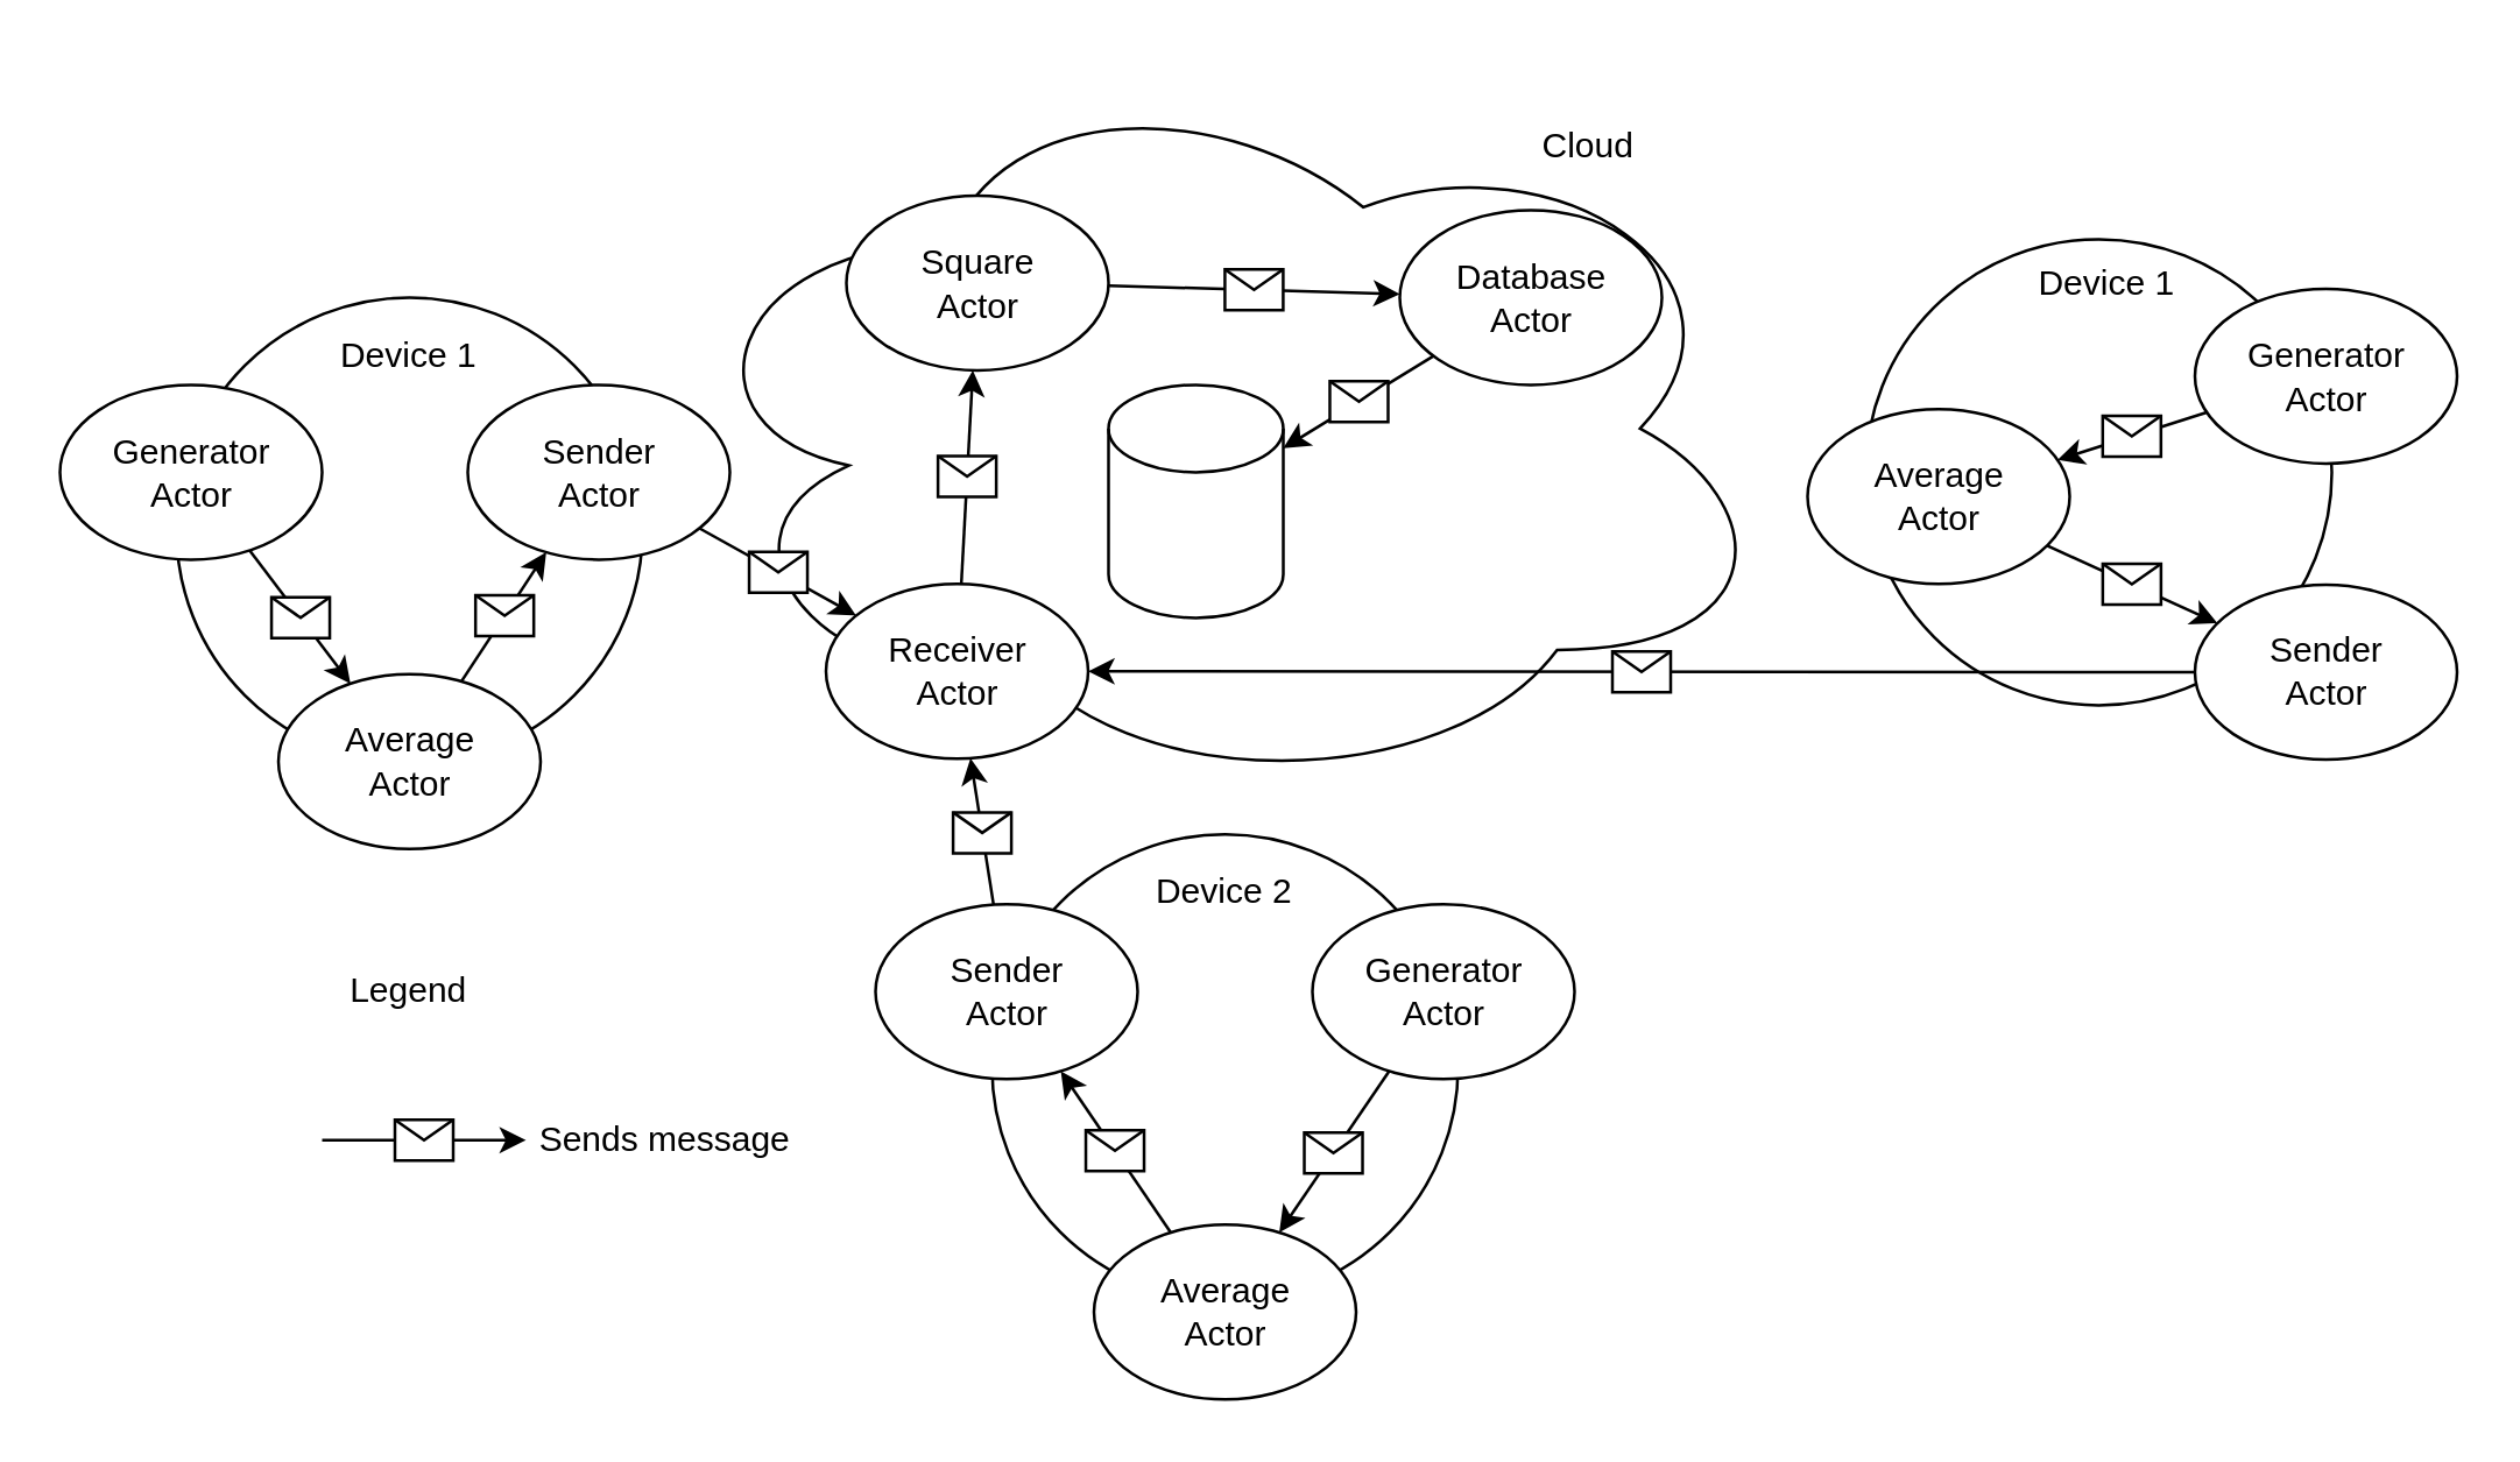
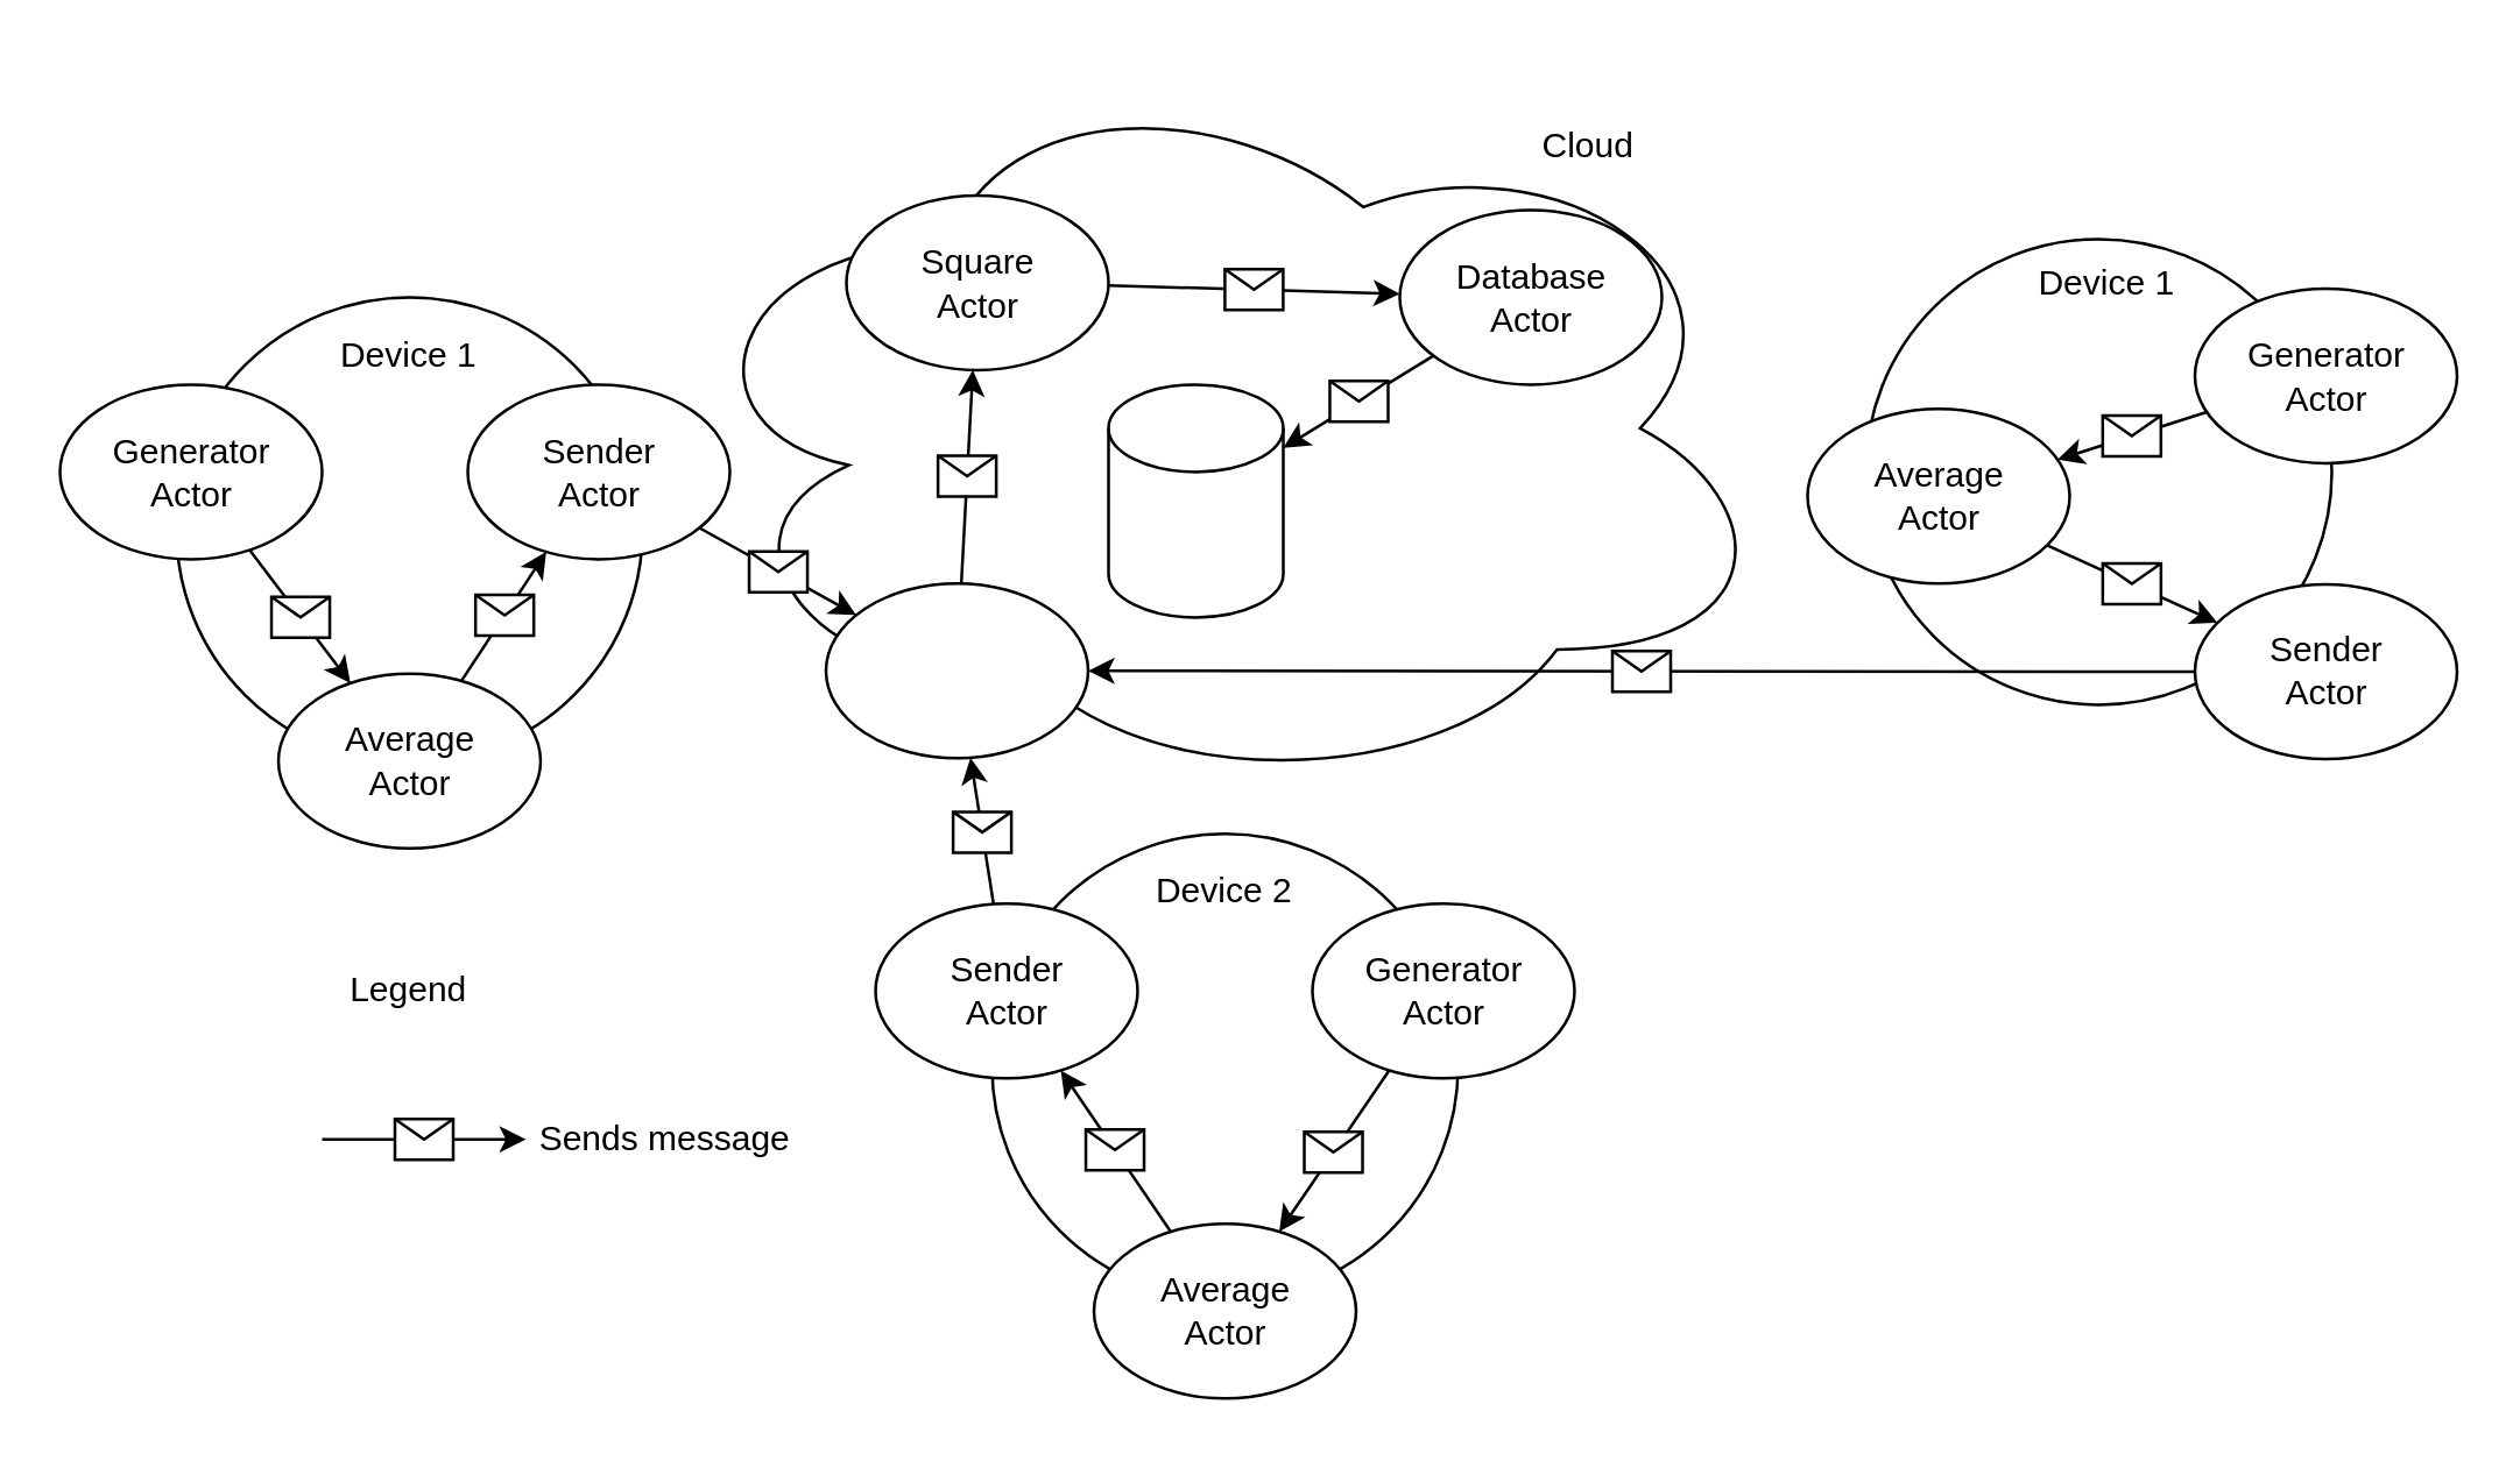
  <mxCell id="0" />
  <mxCell id="1" parent="0" />
  <mxCell id="2" value="" style="ellipse;whiteSpace=wrap;html=1;aspect=fixed;" parent="1" vertex="1"><mxGeometry x="60" y="101.66" width="160" height="160" as="geometry" /></mxCell>
  <mxCell id="3" value="" style="ellipse;shape=cloud;whiteSpace=wrap;html=1;" parent="1" vertex="1"><mxGeometry x="230" y="20" width="380" height="253.33" as="geometry" /></mxCell>
  <mxCell id="4" value="" style="group" parent="1" vertex="1" connectable="0"><mxGeometry x="20" y="131.66" width="90" height="60" as="geometry" /></mxCell>
  <mxCell id="5" value="" style="ellipse;whiteSpace=wrap;html=1;" parent="4" vertex="1"><mxGeometry width="90" height="60" as="geometry" /></mxCell>
  <mxCell id="6" value="Generator Actor" style="text;html=1;strokeColor=none;fillColor=none;align=center;verticalAlign=middle;whiteSpace=wrap;rounded=0;" parent="4" vertex="1"><mxGeometry x="22.5" y="18.75" width="45" height="22.5" as="geometry" /></mxCell>
  <mxCell id="7" value="Device 1" style="text;html=1;strokeColor=none;fillColor=none;align=center;verticalAlign=middle;whiteSpace=wrap;rounded=0;" parent="1" vertex="1"><mxGeometry x="110" y="106.66" width="60" height="30" as="geometry" /></mxCell>
  <mxCell id="8" value="" style="group" parent="1" vertex="1" connectable="0"><mxGeometry x="160" y="131.66" width="90" height="60" as="geometry" /></mxCell>
  <mxCell id="9" value="" style="ellipse;whiteSpace=wrap;html=1;" parent="8" vertex="1"><mxGeometry width="90" height="60" as="geometry" /></mxCell>
  <mxCell id="10" value="" style="group" parent="8" vertex="1" connectable="0"><mxGeometry width="90" height="60" as="geometry" /></mxCell>
  <mxCell id="11" value="Sender&lt;br&gt;Actor" style="text;html=1;strokeColor=none;fillColor=none;align=center;verticalAlign=middle;whiteSpace=wrap;rounded=0;" parent="10" vertex="1"><mxGeometry x="22.5" y="18.75" width="45" height="22.5" as="geometry" /></mxCell>
  <mxCell id="12" value="Cloud" style="text;html=1;strokeColor=none;fillColor=none;align=center;verticalAlign=middle;whiteSpace=wrap;rounded=0;" parent="1" vertex="1"><mxGeometry x="515" y="35" width="60" height="30" as="geometry" /></mxCell>
  <mxCell id="13" value="Legend" style="text;html=1;strokeColor=none;fillColor=none;align=center;verticalAlign=middle;whiteSpace=wrap;rounded=0;" parent="1" vertex="1"><mxGeometry x="110" y="325" width="60" height="30" as="geometry" /></mxCell>
  <mxCell id="14" value="" style="endArrow=classic;html=1;" parent="1" edge="1"><mxGeometry relative="1" as="geometry"><mxPoint x="110" y="391" as="sourcePoint" /><mxPoint x="180" y="391" as="targetPoint" /></mxGeometry></mxCell>
  <mxCell id="15" value="" style="shape=message;html=1;outlineConnect=0;" parent="14" vertex="1"><mxGeometry width="20" height="14" relative="1" as="geometry"><mxPoint x="-10" y="-7" as="offset" /></mxGeometry></mxCell>
  <mxCell id="16" value="Sends message" style="text;html=1;strokeColor=none;fillColor=none;align=center;verticalAlign=middle;whiteSpace=wrap;rounded=0;" parent="1" vertex="1"><mxGeometry x="173" y="376" width="110" height="30" as="geometry" /></mxCell>
  <mxCell id="17" value="" style="ellipse;whiteSpace=wrap;html=1;aspect=fixed;" parent="1" vertex="1"><mxGeometry x="340" y="286" width="160" height="160" as="geometry" /></mxCell>
  <mxCell id="18" value="" style="group" parent="1" vertex="1" connectable="0"><mxGeometry x="450" y="310" width="90" height="60" as="geometry" /></mxCell>
  <mxCell id="19" value="" style="ellipse;whiteSpace=wrap;html=1;" parent="18" vertex="1"><mxGeometry width="90" height="60" as="geometry" /></mxCell>
  <mxCell id="20" value="Generator Actor" style="text;html=1;strokeColor=none;fillColor=none;align=center;verticalAlign=middle;whiteSpace=wrap;rounded=0;" parent="18" vertex="1"><mxGeometry x="22.5" y="18.75" width="45" height="22.5" as="geometry" /></mxCell>
  <mxCell id="21" value="Device 2" style="text;html=1;strokeColor=none;fillColor=none;align=center;verticalAlign=middle;whiteSpace=wrap;rounded=0;" parent="1" vertex="1"><mxGeometry x="390" y="291" width="60" height="30" as="geometry" /></mxCell>
  <mxCell id="22" value="" style="group" parent="1" vertex="1" connectable="0"><mxGeometry x="300" y="310" width="90" height="60" as="geometry" /></mxCell>
  <mxCell id="23" value="" style="ellipse;whiteSpace=wrap;html=1;" parent="22" vertex="1"><mxGeometry width="90" height="60" as="geometry" /></mxCell>
  <mxCell id="24" value="" style="group" parent="22" vertex="1" connectable="0"><mxGeometry width="90" height="60" as="geometry" /></mxCell>
  <mxCell id="25" value="Sender&lt;br&gt;Actor" style="text;html=1;strokeColor=none;fillColor=none;align=center;verticalAlign=middle;whiteSpace=wrap;rounded=0;" parent="24" vertex="1"><mxGeometry x="22.5" y="18.75" width="45" height="22.5" as="geometry" /></mxCell>
  <mxCell id="26" value="" style="group" parent="1" vertex="1" connectable="0"><mxGeometry x="283" y="200" width="90" height="60" as="geometry" /></mxCell>
  <mxCell id="27" value="" style="ellipse;whiteSpace=wrap;html=1;" parent="26" vertex="1"><mxGeometry width="90" height="60" as="geometry" /></mxCell>
- <mxCell id="28" value="Receiver Actor" style="text;html=1;strokeColor=none;fillColor=none;align=center;verticalAlign=middle;whiteSpace=wrap;rounded=0;" parent="26" vertex="1"><mxGeometry x="22.5" y="18.75" width="45" height="22.5" as="geometry" /></mxCell>
  <mxCell id="29" value="" style="group" parent="1" vertex="1" connectable="0"><mxGeometry x="290" y="66.66" width="90" height="60" as="geometry" /></mxCell>
  <mxCell id="30" value="" style="ellipse;whiteSpace=wrap;html=1;" parent="29" vertex="1"><mxGeometry width="90" height="60" as="geometry" /></mxCell>
  <mxCell id="31" value="Square Actor" style="text;html=1;strokeColor=none;fillColor=none;align=center;verticalAlign=middle;whiteSpace=wrap;rounded=0;" parent="29" vertex="1"><mxGeometry x="22.5" y="18.75" width="45" height="22.5" as="geometry" /></mxCell>
  <mxCell id="32" value="" style="shape=cylinder3;whiteSpace=wrap;html=1;boundedLbl=1;backgroundOutline=1;size=15;" parent="1" vertex="1"><mxGeometry x="380" y="131.66" width="60" height="80" as="geometry" /></mxCell>
  <mxCell id="33" value="" style="endArrow=classic;html=1;" parent="1" source="5" target="67" edge="1"><mxGeometry relative="1" as="geometry"><mxPoint x="190" y="-20" as="sourcePoint" /><mxPoint x="290" y="-20" as="targetPoint" /></mxGeometry></mxCell>
  <mxCell id="34" value="" style="shape=message;html=1;outlineConnect=0;" parent="33" vertex="1"><mxGeometry width="20" height="14" relative="1" as="geometry"><mxPoint x="-10" y="-7" as="offset" /></mxGeometry></mxCell>
  <mxCell id="35" value="" style="endArrow=classic;html=1;" parent="1" source="19" target="64" edge="1"><mxGeometry relative="1" as="geometry"><mxPoint x="510" y="350" as="sourcePoint" /><mxPoint x="610" y="350" as="targetPoint" /></mxGeometry></mxCell>
  <mxCell id="36" value="" style="shape=message;html=1;outlineConnect=0;" parent="35" vertex="1"><mxGeometry width="20" height="14" relative="1" as="geometry"><mxPoint x="-10" y="-7" as="offset" /></mxGeometry></mxCell>
  <mxCell id="37" value="" style="ellipse;whiteSpace=wrap;html=1;aspect=fixed;" parent="1" vertex="1"><mxGeometry x="640" y="81.66" width="160" height="160" as="geometry" /></mxCell>
  <mxCell id="38" value="" style="group" parent="1" vertex="1" connectable="0"><mxGeometry x="753" y="98.66" width="90" height="60" as="geometry" /></mxCell>
  <mxCell id="39" value="" style="ellipse;whiteSpace=wrap;html=1;" parent="38" vertex="1"><mxGeometry width="90" height="60" as="geometry" /></mxCell>
  <mxCell id="40" value="Generator Actor" style="text;html=1;strokeColor=none;fillColor=none;align=center;verticalAlign=middle;whiteSpace=wrap;rounded=0;" parent="38" vertex="1"><mxGeometry x="22.5" y="18.75" width="45" height="22.5" as="geometry" /></mxCell>
  <mxCell id="41" value="Device 1" style="text;html=1;strokeColor=none;fillColor=none;align=center;verticalAlign=middle;whiteSpace=wrap;rounded=0;" parent="1" vertex="1"><mxGeometry x="693" y="81.66" width="60" height="30" as="geometry" /></mxCell>
  <mxCell id="42" value="" style="group" parent="1" vertex="1" connectable="0"><mxGeometry x="753" y="200.33" width="90" height="60" as="geometry" /></mxCell>
  <mxCell id="43" value="" style="ellipse;whiteSpace=wrap;html=1;" parent="42" vertex="1"><mxGeometry width="90" height="60" as="geometry" /></mxCell>
  <mxCell id="44" value="" style="group" parent="42" vertex="1" connectable="0"><mxGeometry width="90" height="60" as="geometry" /></mxCell>
  <mxCell id="45" value="Sender&lt;br&gt;Actor" style="text;html=1;strokeColor=none;fillColor=none;align=center;verticalAlign=middle;whiteSpace=wrap;rounded=0;" parent="44" vertex="1"><mxGeometry x="22.5" y="18.75" width="45" height="22.5" as="geometry" /></mxCell>
  <mxCell id="46" value="" style="endArrow=classic;html=1;" parent="1" source="39" target="74" edge="1"><mxGeometry relative="1" as="geometry"><mxPoint x="770" y="-53" as="sourcePoint" /><mxPoint x="870" y="-53" as="targetPoint" /></mxGeometry></mxCell>
  <mxCell id="47" value="" style="shape=message;html=1;outlineConnect=0;" parent="46" vertex="1"><mxGeometry width="20" height="14" relative="1" as="geometry"><mxPoint x="-10" y="-7" as="offset" /></mxGeometry></mxCell>
  <mxCell id="48" value="" style="endArrow=classic;html=1;" parent="1" source="9" target="27" edge="1"><mxGeometry relative="1" as="geometry"><mxPoint x="130" y="0" as="sourcePoint" /><mxPoint x="230" y="0" as="targetPoint" /></mxGeometry></mxCell>
  <mxCell id="49" value="" style="shape=message;html=1;outlineConnect=0;" parent="48" vertex="1"><mxGeometry width="20" height="14" relative="1" as="geometry"><mxPoint x="-10" y="-7" as="offset" /></mxGeometry></mxCell>
  <mxCell id="50" value="" style="endArrow=classic;html=1;" parent="1" source="23" target="27" edge="1"><mxGeometry relative="1" as="geometry"><mxPoint x="160" y="290" as="sourcePoint" /><mxPoint x="260" y="290" as="targetPoint" /></mxGeometry></mxCell>
  <mxCell id="51" value="" style="shape=message;html=1;outlineConnect=0;" parent="50" vertex="1"><mxGeometry width="20" height="14" relative="1" as="geometry"><mxPoint x="-10" y="-7" as="offset" /></mxGeometry></mxCell>
  <mxCell id="52" value="" style="endArrow=classic;html=1;" parent="1" source="43" target="27" edge="1"><mxGeometry relative="1" as="geometry"><mxPoint x="190" y="-20" as="sourcePoint" /><mxPoint x="290" y="-20" as="targetPoint" /></mxGeometry></mxCell>
  <mxCell id="53" value="" style="shape=message;html=1;outlineConnect=0;" parent="52" vertex="1"><mxGeometry width="20" height="14" relative="1" as="geometry"><mxPoint x="-10" y="-7" as="offset" /></mxGeometry></mxCell>
  <mxCell id="54" value="" style="endArrow=classic;html=1;" parent="1" source="27" target="30" edge="1"><mxGeometry relative="1" as="geometry"><mxPoint x="230" y="20" as="sourcePoint" /><mxPoint x="330" y="20" as="targetPoint" /></mxGeometry></mxCell>
  <mxCell id="55" value="" style="shape=message;html=1;outlineConnect=0;" parent="54" vertex="1"><mxGeometry width="20" height="14" relative="1" as="geometry"><mxPoint x="-10" y="-7" as="offset" /></mxGeometry></mxCell>
  <mxCell id="56" value="" style="group" parent="1" vertex="1" connectable="0"><mxGeometry x="480" y="71.66" width="90" height="60" as="geometry" /></mxCell>
  <mxCell id="57" value="" style="ellipse;whiteSpace=wrap;html=1;" parent="56" vertex="1"><mxGeometry width="90" height="60" as="geometry" /></mxCell>
  <mxCell id="58" value="Database Actor" style="text;html=1;strokeColor=none;fillColor=none;align=center;verticalAlign=middle;whiteSpace=wrap;rounded=0;" parent="56" vertex="1"><mxGeometry x="22.5" y="18.75" width="45" height="22.5" as="geometry" /></mxCell>
  <mxCell id="59" value="" style="endArrow=classic;html=1;" parent="1" source="30" target="57" edge="1"><mxGeometry relative="1" as="geometry"><mxPoint x="500" y="-10" as="sourcePoint" /><mxPoint x="600" y="-10" as="targetPoint" /></mxGeometry></mxCell>
  <mxCell id="60" value="" style="shape=message;html=1;outlineConnect=0;" parent="59" vertex="1"><mxGeometry width="20" height="14" relative="1" as="geometry"><mxPoint x="-10" y="-7" as="offset" /></mxGeometry></mxCell>
  <mxCell id="61" value="" style="endArrow=classic;html=1;" parent="1" source="57" target="32" edge="1"><mxGeometry relative="1" as="geometry"><mxPoint x="450" y="-40" as="sourcePoint" /><mxPoint x="550" y="-40" as="targetPoint" /></mxGeometry></mxCell>
  <mxCell id="62" value="" style="shape=message;html=1;outlineConnect=0;" parent="61" vertex="1"><mxGeometry width="20" height="14" relative="1" as="geometry"><mxPoint x="-10" y="-7" as="offset" /></mxGeometry></mxCell>
  <mxCell id="63" value="" style="group" vertex="1" connectable="0" parent="1"><mxGeometry x="375" y="420" width="90" height="60" as="geometry" /></mxCell>
  <mxCell id="64" value="" style="ellipse;whiteSpace=wrap;html=1;" vertex="1" parent="63"><mxGeometry width="90" height="60" as="geometry" /></mxCell>
  <mxCell id="65" value="Average Actor" style="text;html=1;strokeColor=none;fillColor=none;align=center;verticalAlign=middle;whiteSpace=wrap;rounded=0;" vertex="1" parent="63"><mxGeometry x="22.5" y="18.75" width="45" height="22.5" as="geometry" /></mxCell>
  <mxCell id="66" value="" style="group" vertex="1" connectable="0" parent="1"><mxGeometry x="95" y="231" width="90" height="60" as="geometry" /></mxCell>
  <mxCell id="67" value="" style="ellipse;whiteSpace=wrap;html=1;" vertex="1" parent="66"><mxGeometry width="90" height="60" as="geometry" /></mxCell>
  <mxCell id="68" value="Average Actor" style="text;html=1;strokeColor=none;fillColor=none;align=center;verticalAlign=middle;whiteSpace=wrap;rounded=0;" vertex="1" parent="66"><mxGeometry x="22.5" y="18.75" width="45" height="22.5" as="geometry" /></mxCell>
  <mxCell id="69" value="" style="endArrow=classic;html=1;" edge="1" parent="1" source="67" target="9"><mxGeometry relative="1" as="geometry"><mxPoint x="170" y="320" as="sourcePoint" /><mxPoint x="270" y="320" as="targetPoint" /></mxGeometry></mxCell>
  <mxCell id="70" value="" style="shape=message;html=1;outlineConnect=0;" vertex="1" parent="69"><mxGeometry width="20" height="14" relative="1" as="geometry"><mxPoint x="-10" y="-7" as="offset" /></mxGeometry></mxCell>
  <mxCell id="71" value="" style="endArrow=classic;html=1;" edge="1" parent="1" source="64" target="23"><mxGeometry relative="1" as="geometry"><mxPoint x="486.493" y="377.346" as="sourcePoint" /><mxPoint x="448.621" y="432.689" as="targetPoint" /></mxGeometry></mxCell>
  <mxCell id="72" value="" style="shape=message;html=1;outlineConnect=0;" vertex="1" parent="71"><mxGeometry width="20" height="14" relative="1" as="geometry"><mxPoint x="-10" y="-7" as="offset" /></mxGeometry></mxCell>
  <mxCell id="73" value="" style="group" parent="1" vertex="1" connectable="0"><mxGeometry x="620" y="140" width="90" height="60" as="geometry" /></mxCell>
  <mxCell id="74" value="" style="ellipse;whiteSpace=wrap;html=1;" parent="73" vertex="1"><mxGeometry width="90" height="60" as="geometry" /></mxCell>
  <mxCell id="75" value="Average Actor" style="text;html=1;strokeColor=none;fillColor=none;align=center;verticalAlign=middle;whiteSpace=wrap;rounded=0;" parent="73" vertex="1"><mxGeometry x="22.5" y="18.75" width="45" height="22.5" as="geometry" /></mxCell>
  <mxCell id="76" value="" style="endArrow=classic;html=1;" edge="1" parent="1" source="74" target="43"><mxGeometry relative="1" as="geometry"><mxPoint x="610" y="300" as="sourcePoint" /><mxPoint x="710" y="300" as="targetPoint" /></mxGeometry></mxCell>
  <mxCell id="77" value="" style="shape=message;html=1;outlineConnect=0;" vertex="1" parent="76"><mxGeometry width="20" height="14" relative="1" as="geometry"><mxPoint x="-10" y="-7" as="offset" /></mxGeometry></mxCell>
